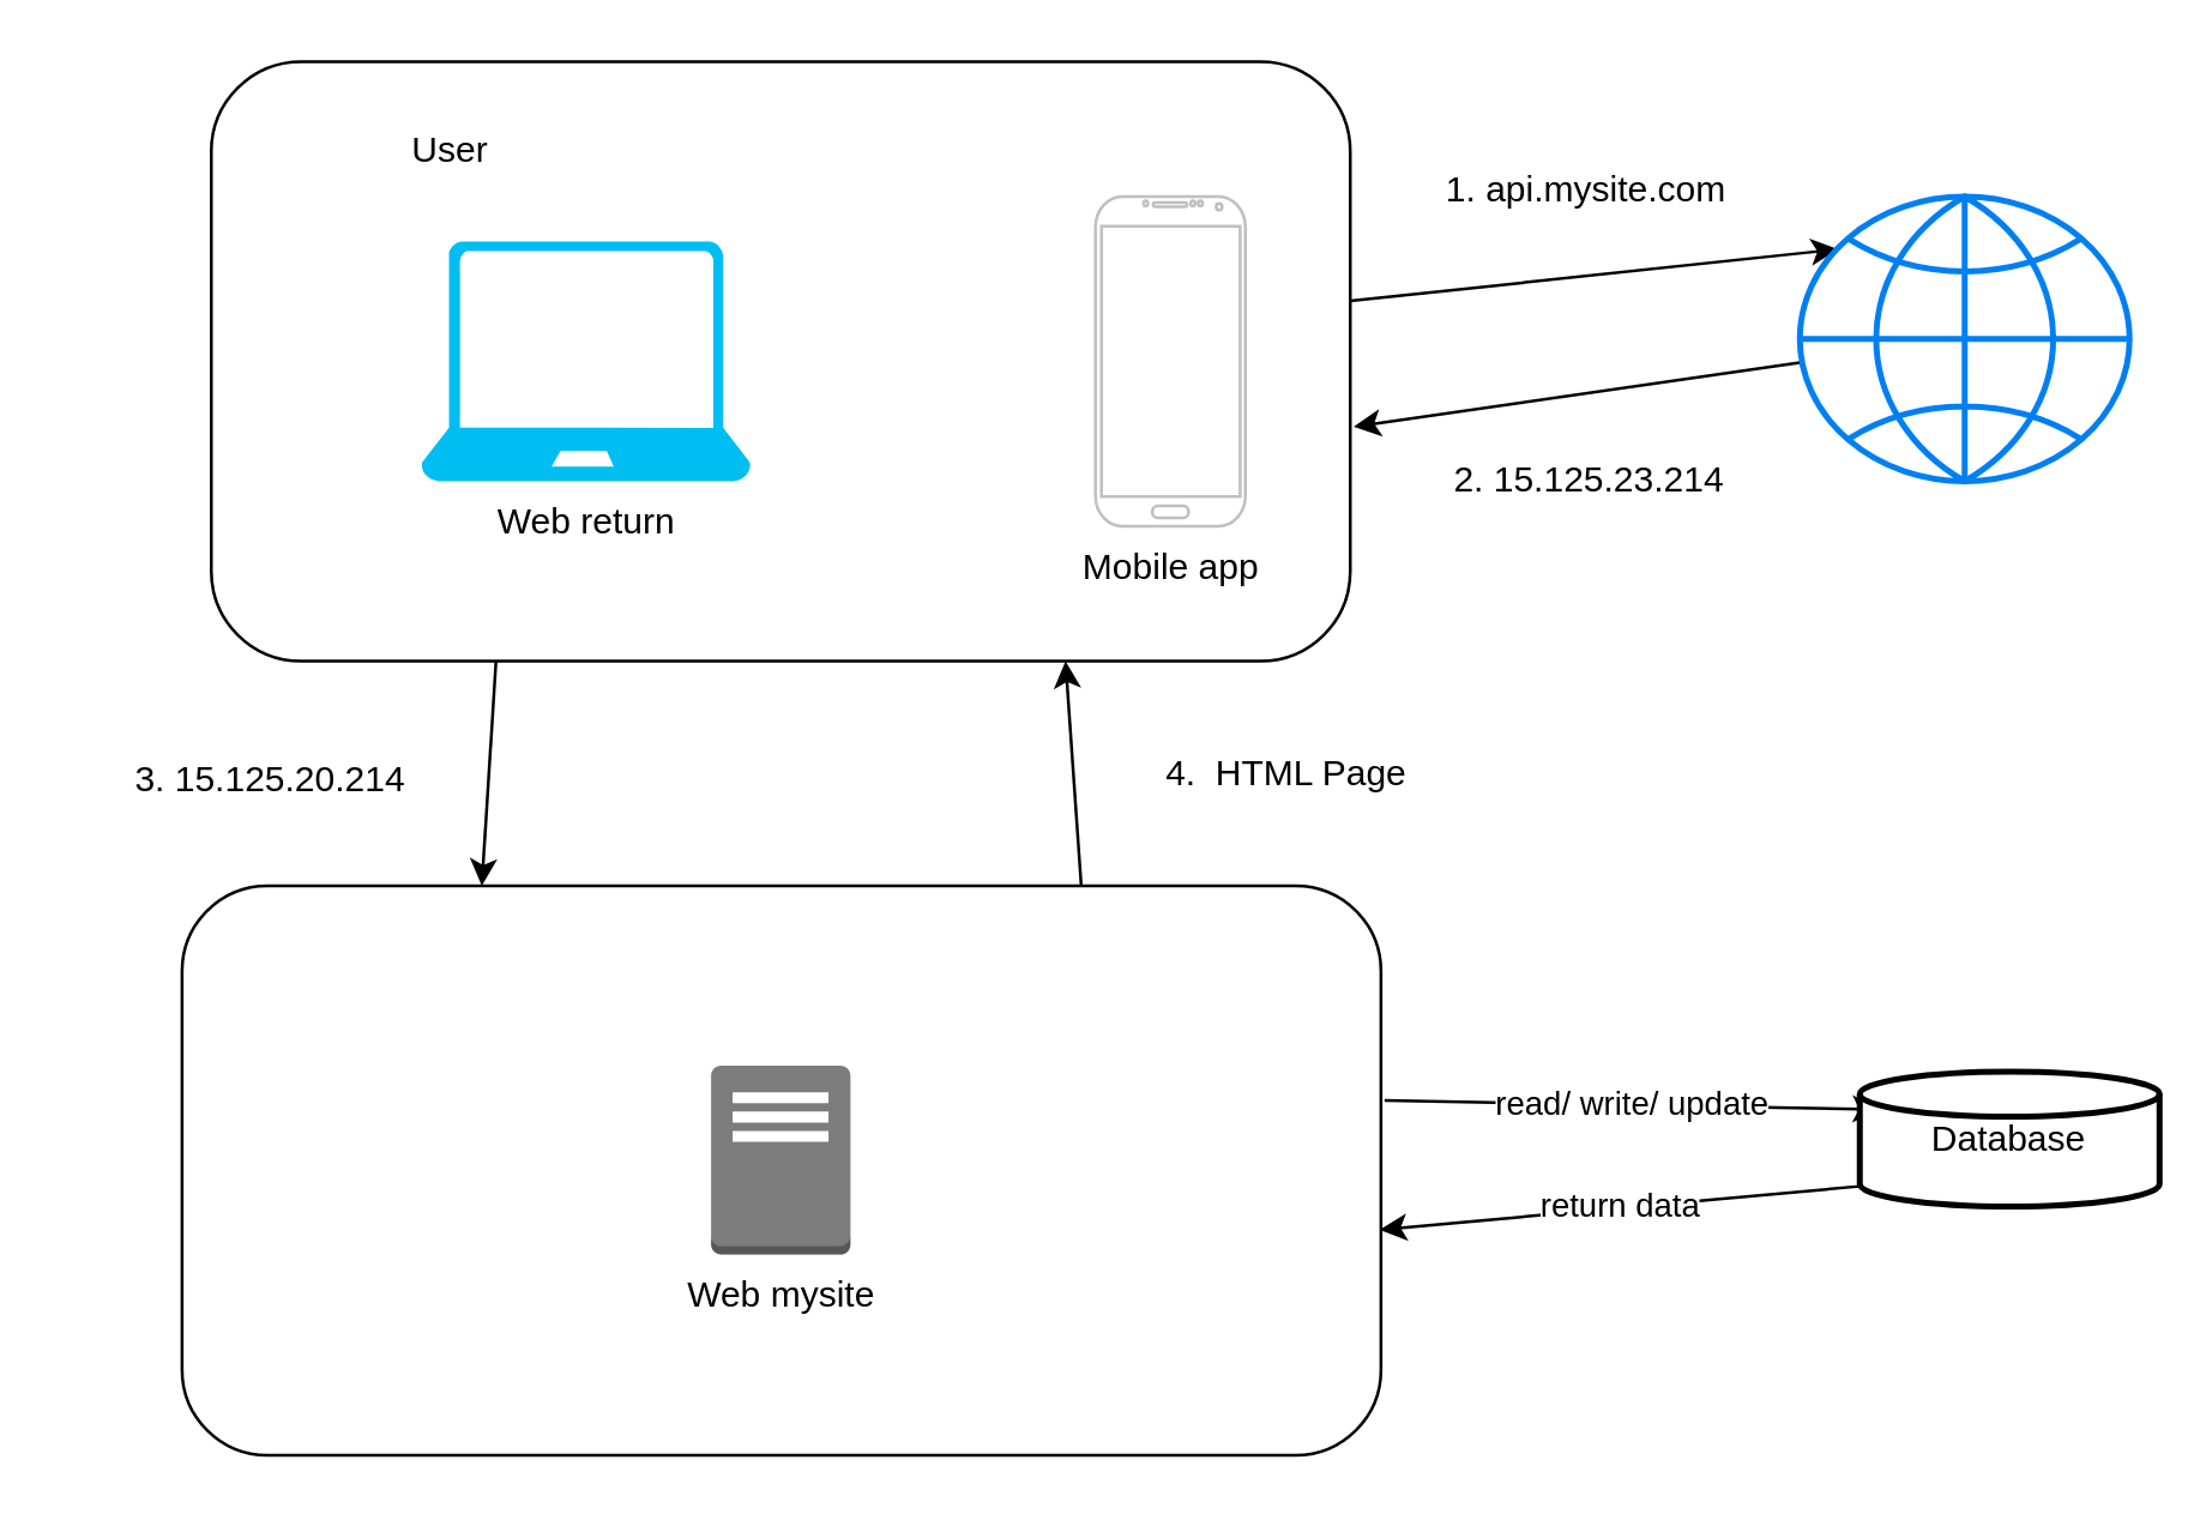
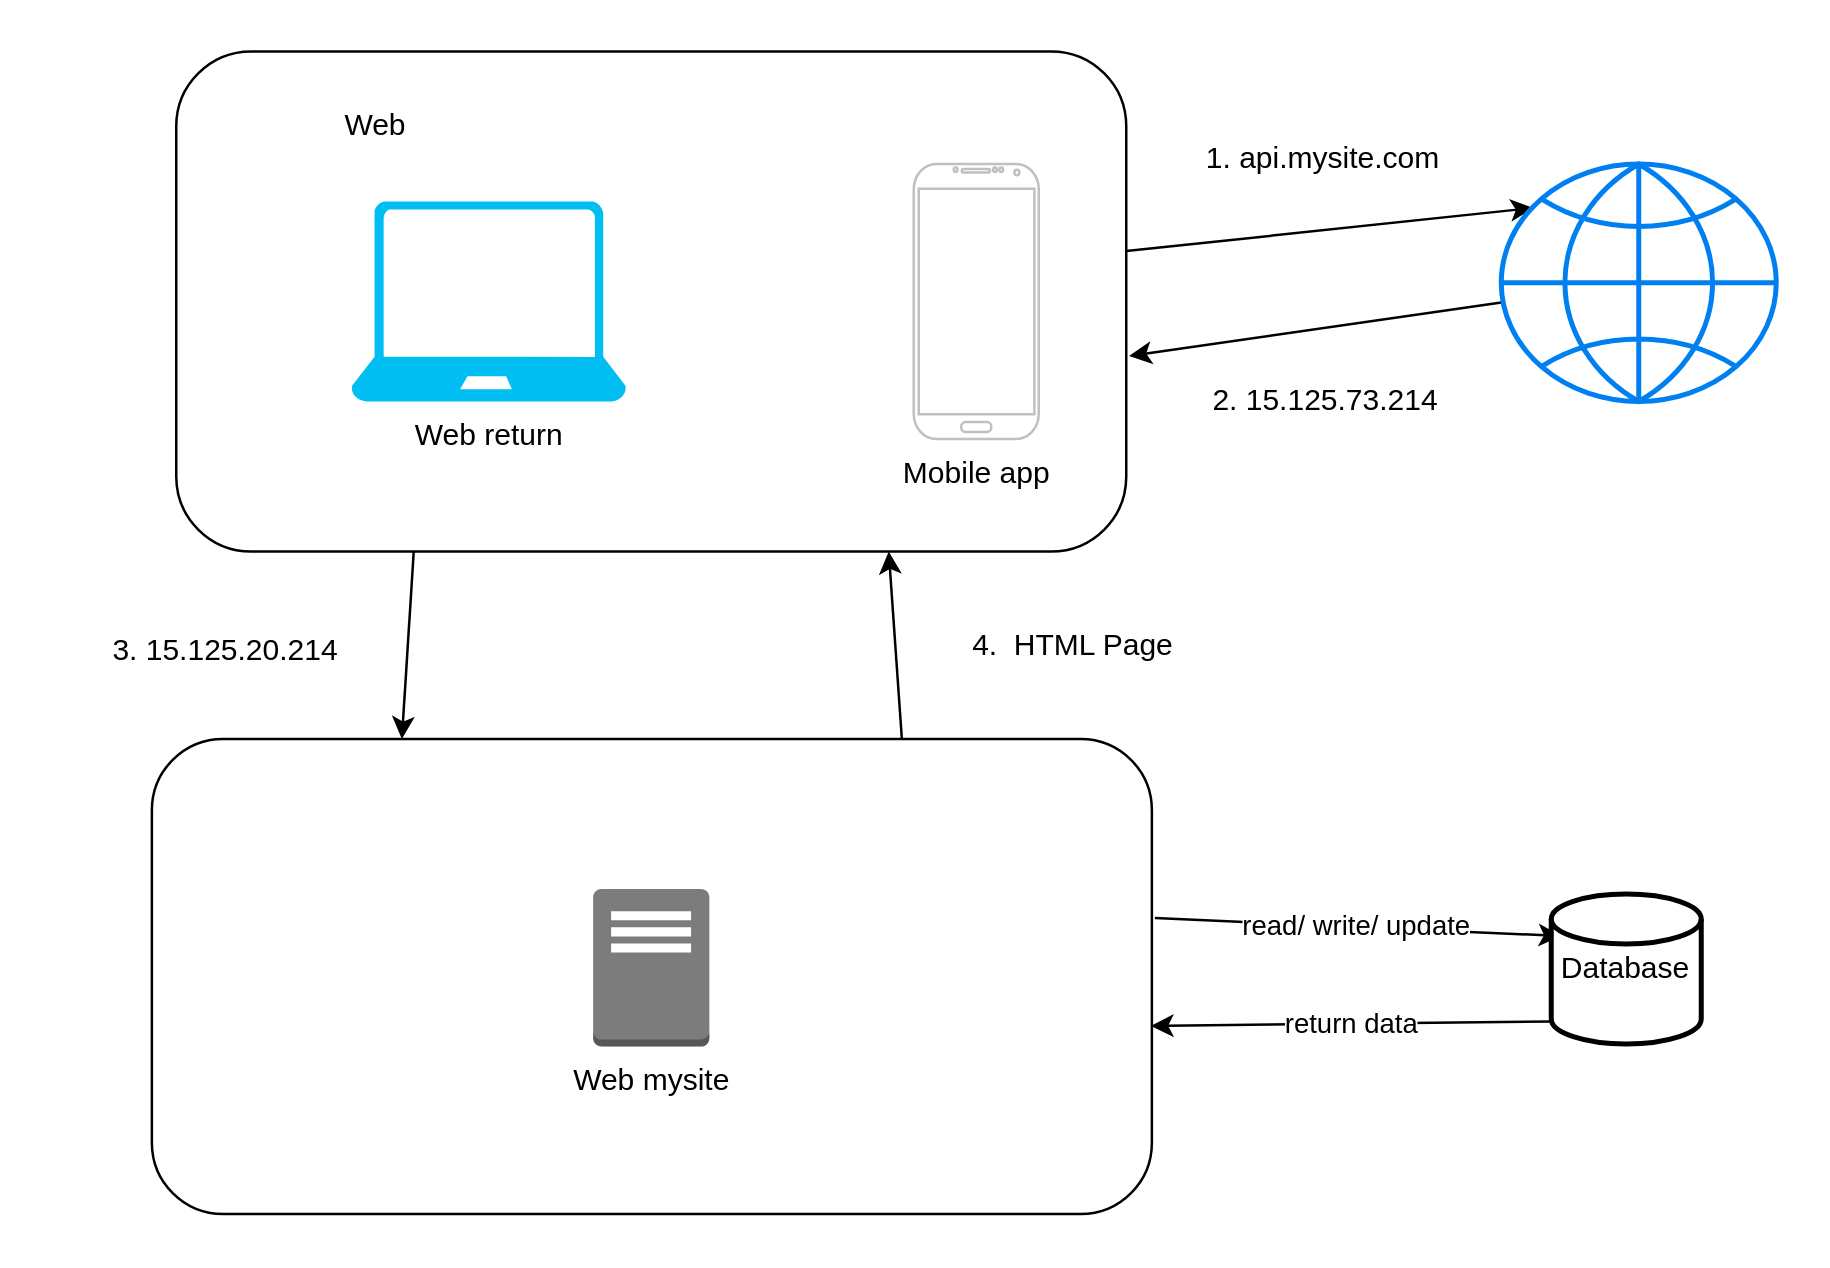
  <mxCell id="0" />
  <mxCell id="1" parent="0" />
  <mxCell id="2" style="edgeStyle=none;html=1;entryX=0.75;entryY=1;entryDx=0;entryDy=0;exitX=0.75;exitY=0;exitDx=0;exitDy=0;" edge="1" parent="1" source="4" target="7"><mxGeometry relative="1" as="geometry" /></mxCell>
  <mxCell id="3" value="read/ write/ update" style="edgeStyle=none;html=1;exitX=1.003;exitY=0.377;exitDx=0;exitDy=0;exitPerimeter=0;entryX=0.067;entryY=0.28;entryDx=0;entryDy=0;entryPerimeter=0;" edge="1" parent="1" source="4" target="19"><mxGeometry relative="1" as="geometry" /></mxCell>
  <mxCell id="4" value="" style="rounded=1;whiteSpace=wrap;html=1;" vertex="1" parent="1"><mxGeometry x="60.25" y="295" width="400" height="190" as="geometry" /></mxCell>
  <mxCell id="5" style="edgeStyle=none;html=1;entryX=0.116;entryY=0.185;entryDx=0;entryDy=0;entryPerimeter=0;" edge="1" parent="1" source="7" target="12"><mxGeometry relative="1" as="geometry" /></mxCell>
  <mxCell id="6" style="edgeStyle=none;html=1;exitX=0.25;exitY=1;exitDx=0;exitDy=0;entryX=0.25;entryY=0;entryDx=0;entryDy=0;" edge="1" parent="1" source="7" target="4"><mxGeometry relative="1" as="geometry"><Array as="points" /></mxGeometry></mxCell>
  <mxCell id="7" value="" style="rounded=1;whiteSpace=wrap;html=1;" vertex="1" parent="1"><mxGeometry x="70" y="20" width="380" height="200" as="geometry" /></mxCell>
- <mxCell id="8" value="User" style="text;html=1;strokeColor=none;fillColor=none;align=center;verticalAlign=middle;whiteSpace=wrap;rounded=0;" vertex="1" parent="1"><mxGeometry x="120" y="35" width="60" height="30" as="geometry" /></mxCell>
+ <mxCell id="8" value="Web" style="text;html=1;strokeColor=none;fillColor=none;align=center;verticalAlign=middle;whiteSpace=wrap;rounded=0;" vertex="1" parent="1"><mxGeometry x="120" y="35" width="60" height="30" as="geometry" /></mxCell>
  <mxCell id="9" value="Mobile app" style="verticalLabelPosition=bottom;verticalAlign=top;html=1;shadow=0;dashed=0;strokeWidth=1;shape=mxgraph.android.phone2;strokeColor=#c0c0c0;" vertex="1" parent="1"><mxGeometry x="365" y="65" width="50" height="110" as="geometry" /></mxCell>
  <mxCell id="10" value="Web return" style="verticalLabelPosition=bottom;html=1;verticalAlign=top;align=center;strokeColor=none;fillColor=#00BEF2;shape=mxgraph.azure.laptop;pointerEvents=1;" vertex="1" parent="1"><mxGeometry x="140" y="80" width="110" height="80" as="geometry" /></mxCell>
  <mxCell id="11" style="edgeStyle=none;html=1;entryX=1.003;entryY=0.609;entryDx=0;entryDy=0;entryPerimeter=0;" edge="1" parent="1" source="12" target="7"><mxGeometry relative="1" as="geometry" /></mxCell>
  <mxCell id="12" value="" style="html=1;verticalLabelPosition=bottom;align=center;labelBackgroundColor=#ffffff;verticalAlign=top;strokeWidth=2;strokeColor=#0080F0;shadow=0;dashed=0;shape=mxgraph.ios7.icons.globe;" vertex="1" parent="1"><mxGeometry x="600" y="65" width="110" height="95" as="geometry" /></mxCell>
  <mxCell id="13" value="1. api.mysite.com" style="text;html=1;strokeColor=none;fillColor=none;align=center;verticalAlign=middle;whiteSpace=wrap;rounded=0;rotation=0;" vertex="1" parent="1"><mxGeometry x="479.35" y="45.09" width="100" height="35" as="geometry" /></mxCell>
  <mxCell id="14" value="Web mysite" style="outlineConnect=0;dashed=0;verticalLabelPosition=bottom;verticalAlign=top;align=center;html=1;shape=mxgraph.aws3.traditional_server;fillColor=#7D7C7C;gradientColor=none;" vertex="1" parent="1"><mxGeometry x="236.75" y="355" width="46.5" height="63" as="geometry" /></mxCell>
- <mxCell id="15" value="2. 15.125.23.214" style="text;html=1;strokeColor=none;fillColor=none;align=center;verticalAlign=middle;whiteSpace=wrap;rounded=0;" vertex="1" parent="1"><mxGeometry x="460.25" y="145" width="140" height="30" as="geometry" /></mxCell>
+ <mxCell id="15" value="2. 15.125.73.214" style="text;html=1;strokeColor=none;fillColor=none;align=center;verticalAlign=middle;whiteSpace=wrap;rounded=0;" vertex="1" parent="1"><mxGeometry x="460.25" y="145" width="140" height="30" as="geometry" /></mxCell>
  <mxCell id="16" value="3. 15.125.20.214" style="text;html=1;strokeColor=none;fillColor=none;align=center;verticalAlign=middle;whiteSpace=wrap;rounded=0;" vertex="1" parent="1"><mxGeometry x="20" y="245" width="140" height="30" as="geometry" /></mxCell>
  <mxCell id="17" value="4.&amp;nbsp; HTML Page" style="text;html=1;strokeColor=none;fillColor=none;align=center;verticalAlign=middle;whiteSpace=wrap;rounded=0;rotation=0;" vertex="1" parent="1"><mxGeometry x="379.35" y="240" width="100" height="35" as="geometry" /></mxCell>
  <mxCell id="18" value="return data" style="edgeStyle=none;html=1;entryX=0.999;entryY=0.604;entryDx=0;entryDy=0;entryPerimeter=0;exitX=0;exitY=0.85;exitDx=0;exitDy=0;exitPerimeter=0;" edge="1" parent="1" source="19" target="4"><mxGeometry relative="1" as="geometry" /></mxCell>
- <mxCell id="19" value="Database" style="strokeWidth=2;html=1;shape=mxgraph.flowchart.database;whiteSpace=wrap;" vertex="1" parent="1"><mxGeometry x="620" y="357" width="100" height="45" as="geometry" /></mxCell>
+ <mxCell id="19" value="Database" style="strokeWidth=2;html=1;shape=mxgraph.flowchart.database;whiteSpace=wrap;" vertex="1" parent="1"><mxGeometry x="620" y="357" width="60" height="60" as="geometry" /></mxCell>
